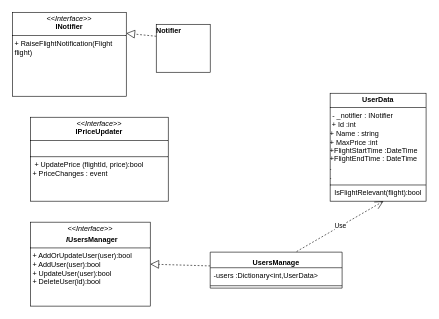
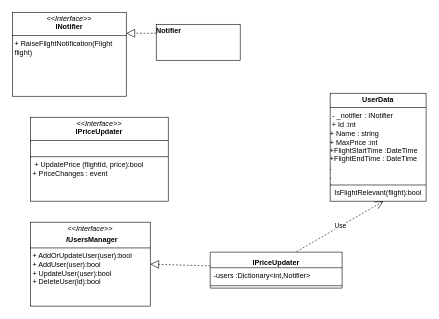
  <mxCell id="0" />
  <mxCell id="1" parent="0" />
  <mxCell id="2" value="&lt;p style=&quot;margin:0px;margin-top:4px;text-align:center;&quot;&gt;&lt;i&gt;&amp;lt;&amp;lt;Interface&amp;gt;&amp;gt;&lt;/i&gt;&lt;br&gt;&lt;b&gt;INotifier&lt;/b&gt;&lt;/p&gt;&lt;hr size=&quot;1&quot; style=&quot;border-style:solid;&quot;&gt;&lt;p style=&quot;margin:0px;margin-left:4px;&quot;&gt;+ RaiseFlightNotification(Flight flight)&lt;br&gt;&lt;/p&gt;" style="verticalAlign=top;align=left;overflow=fill;html=1;whiteSpace=wrap;" parent="1" vertex="1"><mxGeometry x="20" y="20" width="190" height="140" as="geometry" /></mxCell>
  <mxCell id="3" value="&lt;p style=&quot;margin:0px;margin-top:4px;text-align:center;&quot;&gt;&lt;i&gt;&amp;lt;&amp;lt;Interface&amp;gt;&amp;gt;&lt;/i&gt;&lt;/p&gt;&lt;p style=&quot;text-align: left; margin: 4px 0px 0px;&quot;&gt;&lt;b&gt;&lt;i&gt;&amp;nbsp; &amp;nbsp; &amp;nbsp; &amp;nbsp; &amp;nbsp; &amp;nbsp; &amp;nbsp; &amp;nbsp; &amp;nbsp; I&lt;/i&gt;&lt;/b&gt;&lt;b style=&quot;text-align: center; background-color: transparent; color: light-dark(rgb(0, 0, 0), rgb(255, 255, 255));&quot;&gt;UsersManager&lt;/b&gt;&lt;/p&gt;&lt;hr size=&quot;1&quot; style=&quot;border-style:solid;&quot;&gt;&lt;p style=&quot;margin:0px;margin-left:4px;&quot;&gt;+ AddOrUpdateUser(user):bool&lt;br&gt;+ AddUser(user):bool&lt;/p&gt;&lt;p style=&quot;margin:0px;margin-left:4px;&quot;&gt;+&amp;nbsp;UpdateUser(user):bool&lt;/p&gt;&lt;p style=&quot;margin:0px;margin-left:4px;&quot;&gt;+ DeleteUser(id):bool&lt;/p&gt;" style="verticalAlign=top;align=left;overflow=fill;html=1;whiteSpace=wrap;" vertex="1" parent="1"><mxGeometry x="50" y="370" width="200" height="140" as="geometry" /></mxCell>
  <mxCell id="4" value="" style="endArrow=block;dashed=1;endFill=0;endSize=12;html=1;rounded=0;exitX=0;exitY=0.383;exitDx=0;exitDy=0;entryX=1;entryY=0.5;entryDx=0;entryDy=0;exitPerimeter=0;" edge="1" parent="1" target="3"><mxGeometry width="160" relative="1" as="geometry"><mxPoint x="350" y="442.98" as="sourcePoint" /><mxPoint x="260" y="440" as="targetPoint" /></mxGeometry></mxCell>
- <mxCell id="5" value="&lt;p style=&quot;margin:0px;margin-top:4px;text-align:center;&quot;&gt;&lt;/p&gt;&lt;div style=&quot;height:2px;&quot;&gt;&lt;b&gt;Notifier&lt;/b&gt;&lt;/div&gt;" style="verticalAlign=top;align=left;overflow=fill;html=1;whiteSpace=wrap;" vertex="1" parent="1"><mxGeometry x="260" y="40" width="90" height="80" as="geometry" /></mxCell>
+ <mxCell id="5" value="&lt;p style=&quot;margin:0px;margin-top:4px;text-align:center;&quot;&gt;&lt;/p&gt;&lt;div style=&quot;height:2px;&quot;&gt;&lt;b&gt;Notifier&lt;/b&gt;&lt;/div&gt;" style="verticalAlign=top;align=left;overflow=fill;html=1;whiteSpace=wrap;" vertex="1" parent="1"><mxGeometry x="260" y="40" width="140" height="60" as="geometry" /></mxCell>
  <mxCell id="6" value="" style="endArrow=block;dashed=1;endFill=0;endSize=12;html=1;rounded=0;entryX=1;entryY=0.25;entryDx=0;entryDy=0;exitX=0;exitY=0.25;exitDx=0;exitDy=0;" edge="1" parent="1" source="5" target="2"><mxGeometry width="160" relative="1" as="geometry"><mxPoint x="240" y="60" as="sourcePoint" /><mxPoint x="157" y="59" as="targetPoint" /></mxGeometry></mxCell>
  <mxCell id="7" value="&lt;p style=&quot;margin:0px;margin-top:4px;text-align:center;&quot;&gt;&lt;i&gt;&amp;lt;&amp;lt;Interface&amp;gt;&amp;gt;&lt;/i&gt;&lt;br&gt;&lt;b&gt;IPriceUpdater&lt;/b&gt;&lt;/p&gt;&lt;hr size=&quot;1&quot; style=&quot;border-style:solid;&quot;&gt;&lt;p style=&quot;margin:0px;margin-left:4px;&quot;&gt;&lt;br&gt;&lt;/p&gt;&lt;hr size=&quot;1&quot; style=&quot;border-style:solid;&quot;&gt;&lt;p style=&quot;margin:0px;margin-left:4px;&quot;&gt;&amp;nbsp;+ UpdatePrice (flightId, price):bool&lt;br&gt;+ PriceChanges : event&amp;nbsp;&lt;/p&gt;" style="verticalAlign=top;align=left;overflow=fill;html=1;whiteSpace=wrap;" vertex="1" parent="1"><mxGeometry x="50" y="195" width="230" height="140" as="geometry" /></mxCell>
  <mxCell id="8" value="&lt;p style=&quot;margin:0px;margin-top:4px;text-align:center;&quot;&gt;&lt;span style=&quot;font-weight: 700;&quot;&gt;UserData&lt;/span&gt;&lt;/p&gt;&lt;hr size=&quot;1&quot; style=&quot;border-style:solid;&quot;&gt;&lt;p style=&quot;margin:0px;margin-left:4px;&quot;&gt;- _notifier : INotifier&lt;/p&gt;&lt;div&gt;&amp;nbsp;&lt;span style=&quot;background-color: transparent; color: light-dark(rgb(0, 0, 0), rgb(255, 255, 255));&quot;&gt;+ Id :int&lt;/span&gt;&lt;/div&gt;&lt;div&gt;&lt;span style=&quot;background-color: transparent; color: light-dark(rgb(0, 0, 0), rgb(255, 255, 255));&quot;&gt;+ Name : string&lt;/span&gt;&lt;/div&gt;&lt;div&gt;&lt;span style=&quot;background-color: transparent; color: light-dark(rgb(0, 0, 0), rgb(255, 255, 255));&quot;&gt;+ MaxPrice :int&lt;/span&gt;&lt;/div&gt;&lt;div&gt;&lt;span style=&quot;background-color: transparent; color: light-dark(rgb(0, 0, 0), rgb(255, 255, 255));&quot;&gt;+FlightStartTime :DateTime&lt;/span&gt;&lt;/div&gt;&lt;div&gt;&lt;span style=&quot;background-color: transparent; color: light-dark(rgb(0, 0, 0), rgb(255, 255, 255));&quot;&gt;+FlightEndTime : DateTime&lt;/span&gt;&lt;/div&gt;&lt;div&gt;&lt;span style=&quot;background-color: transparent; color: light-dark(rgb(0, 0, 0), rgb(255, 255, 255));&quot;&gt;.&lt;/span&gt;&lt;/div&gt;&lt;div&gt;&lt;span style=&quot;background-color: transparent; color: light-dark(rgb(0, 0, 0), rgb(255, 255, 255));&quot;&gt;.&lt;/span&gt;&lt;/div&gt;&lt;hr size=&quot;1&quot; style=&quot;border-style:solid;&quot;&gt;&lt;p style=&quot;margin:0px;margin-left:4px;&quot;&gt;&amp;nbsp;IsFlightRelevant(flight):bool&lt;/p&gt;" style="verticalAlign=top;align=left;overflow=fill;html=1;whiteSpace=wrap;" vertex="1" parent="1"><mxGeometry x="550" y="155" width="160" height="180" as="geometry" /></mxCell>
- <mxCell id="9" value="&lt;p style=&quot;font-weight: 400; margin: 4px 0px 0px;&quot;&gt;&lt;b&gt;UsersManage&lt;/b&gt;&lt;/p&gt;" style="swimlane;fontStyle=1;align=center;verticalAlign=top;childLayout=stackLayout;horizontal=1;startSize=26;horizontalStack=0;resizeParent=1;resizeParentMax=0;resizeLast=0;collapsible=1;marginBottom=0;whiteSpace=wrap;html=1;" vertex="1" parent="1"><mxGeometry x="350" y="420" width="220" height="60" as="geometry" /></mxCell>
- <mxCell id="10" value="-users :Dictionary&amp;lt;int,UserData&amp;gt;" style="text;strokeColor=none;fillColor=none;align=left;verticalAlign=top;spacingLeft=4;spacingRight=4;overflow=hidden;rotatable=0;points=[[0,0.5],[1,0.5]];portConstraint=eastwest;whiteSpace=wrap;html=1;" vertex="1" parent="9"><mxGeometry y="26" width="220" height="26" as="geometry" /></mxCell>
+ <mxCell id="9" value="&lt;p style=&quot;font-weight: 400; margin: 4px 0px 0px;&quot;&gt;&lt;b&gt;IPriceUpdater&lt;/b&gt;&lt;/p&gt;" style="swimlane;fontStyle=1;align=center;verticalAlign=top;childLayout=stackLayout;horizontal=1;startSize=26;horizontalStack=0;resizeParent=1;resizeParentMax=0;resizeLast=0;collapsible=1;marginBottom=0;whiteSpace=wrap;html=1;" vertex="1" parent="1"><mxGeometry x="350" y="420" width="220" height="60" as="geometry" /></mxCell>
+ <mxCell id="10" value="-users :Dictionary&amp;lt;int,Notifier&amp;gt;" style="text;strokeColor=none;fillColor=none;align=left;verticalAlign=top;spacingLeft=4;spacingRight=4;overflow=hidden;rotatable=0;points=[[0,0.5],[1,0.5]];portConstraint=eastwest;whiteSpace=wrap;html=1;" vertex="1" parent="9"><mxGeometry y="26" width="220" height="26" as="geometry" /></mxCell>
  <mxCell id="11" value="" style="line;strokeWidth=1;fillColor=none;align=left;verticalAlign=middle;spacingTop=-1;spacingLeft=3;spacingRight=3;rotatable=0;labelPosition=right;points=[];portConstraint=eastwest;strokeColor=inherit;" vertex="1" parent="9"><mxGeometry y="52" width="220" height="8" as="geometry" /></mxCell>
  <mxCell id="12" value="Use" style="endArrow=open;endSize=12;dashed=1;html=1;rounded=0;entryX=0.556;entryY=1;entryDx=0;entryDy=0;entryPerimeter=0;exitX=0.655;exitY=-0.017;exitDx=0;exitDy=0;exitPerimeter=0;" edge="1" parent="1" source="9" target="8"><mxGeometry width="160" relative="1" as="geometry"><mxPoint x="490" y="370" as="sourcePoint" /><mxPoint x="650" y="370" as="targetPoint" /></mxGeometry></mxCell>
